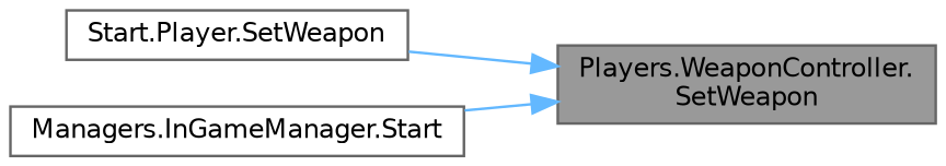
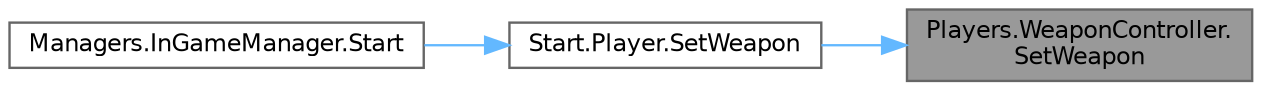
  digraph {
    rankdir=RL
    node [color=grey40 fillcolor=white fontname=Helvetica fontsize=10 shape=box style=filled]
    edge [color=steelblue1 dir=back fontname=Helvetica fontsize=10 labelfontname=Helvetica labelfontsize=10 style=solid]
    n1 [color=gray40 fillcolor=grey60 fontcolor=black height=0.2 label="Players.WeaponController.\lSetWeapon" width=0.4]
    n2 [height=0.2 label="Start.Player.SetWeapon" width=0.4]
    n3 [height=0.2 label="Managers.InGameManager.Start" width=0.4]
    n1 -> n2
-   n1 -> n3
+   n2 -> n3
  }
